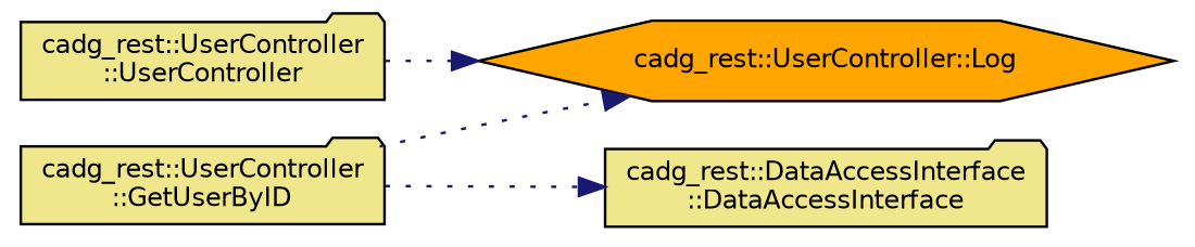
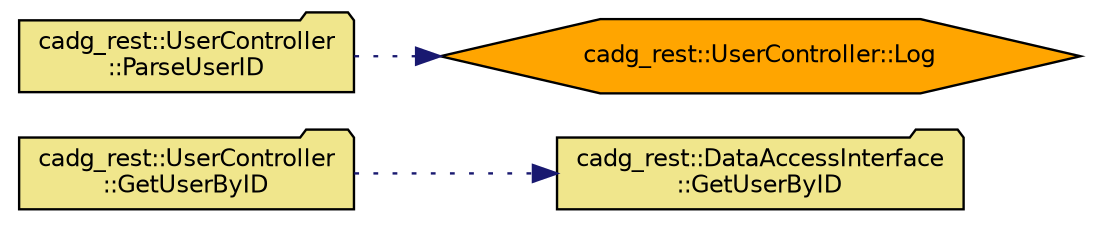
  digraph {
    rankdir=LR
    node [color=black fillcolor=khaki fontname=Helvetica fontsize=10 shape=folder style=filled]
    edge [color=midnightblue fontname=Helvetica fontsize=10 labelfontname=Helvetica labelfontsize=10 style=dotted]
    n1 [fontcolor=black height=0.2 label="cadg_rest::UserController\l::GetUserByID" width=0.4]
    n2 [fillcolor=orange height=0.2 label="cadg_rest::UserController::Log" shape=hexagon width=0.4]
-   n3 [height=0.2 label="cadg_rest::DataAccessInterface\l::DataAccessInterface" width=0.4]
-   n4 [height=0.2 label="cadg_rest::UserController\l::UserController" width=0.4]
-   n1 -> n2
+   n3 [height=0.2 label="cadg_rest::DataAccessInterface\l::GetUserByID" width=0.4]
+   n4 [height=0.2 label="cadg_rest::UserController\l::ParseUserID" width=0.4]
    n1 -> n3
    n4 -> n2
  }
